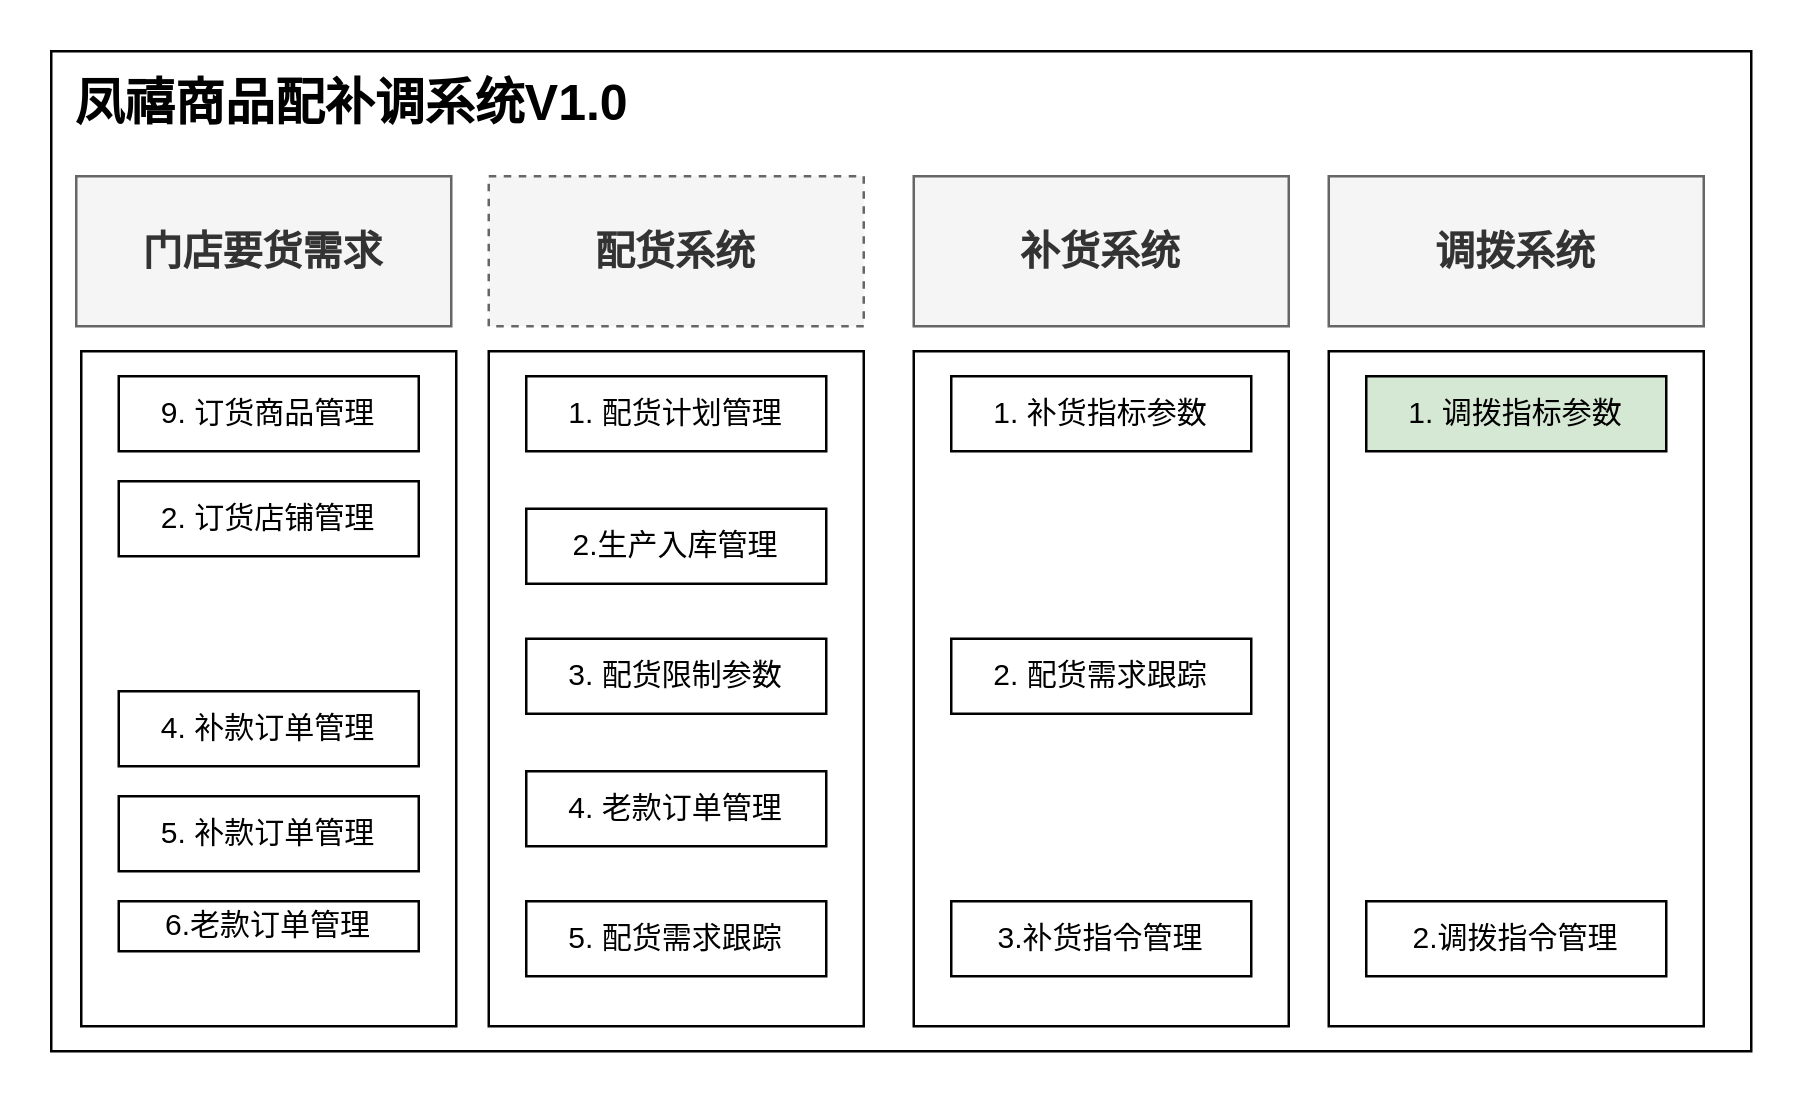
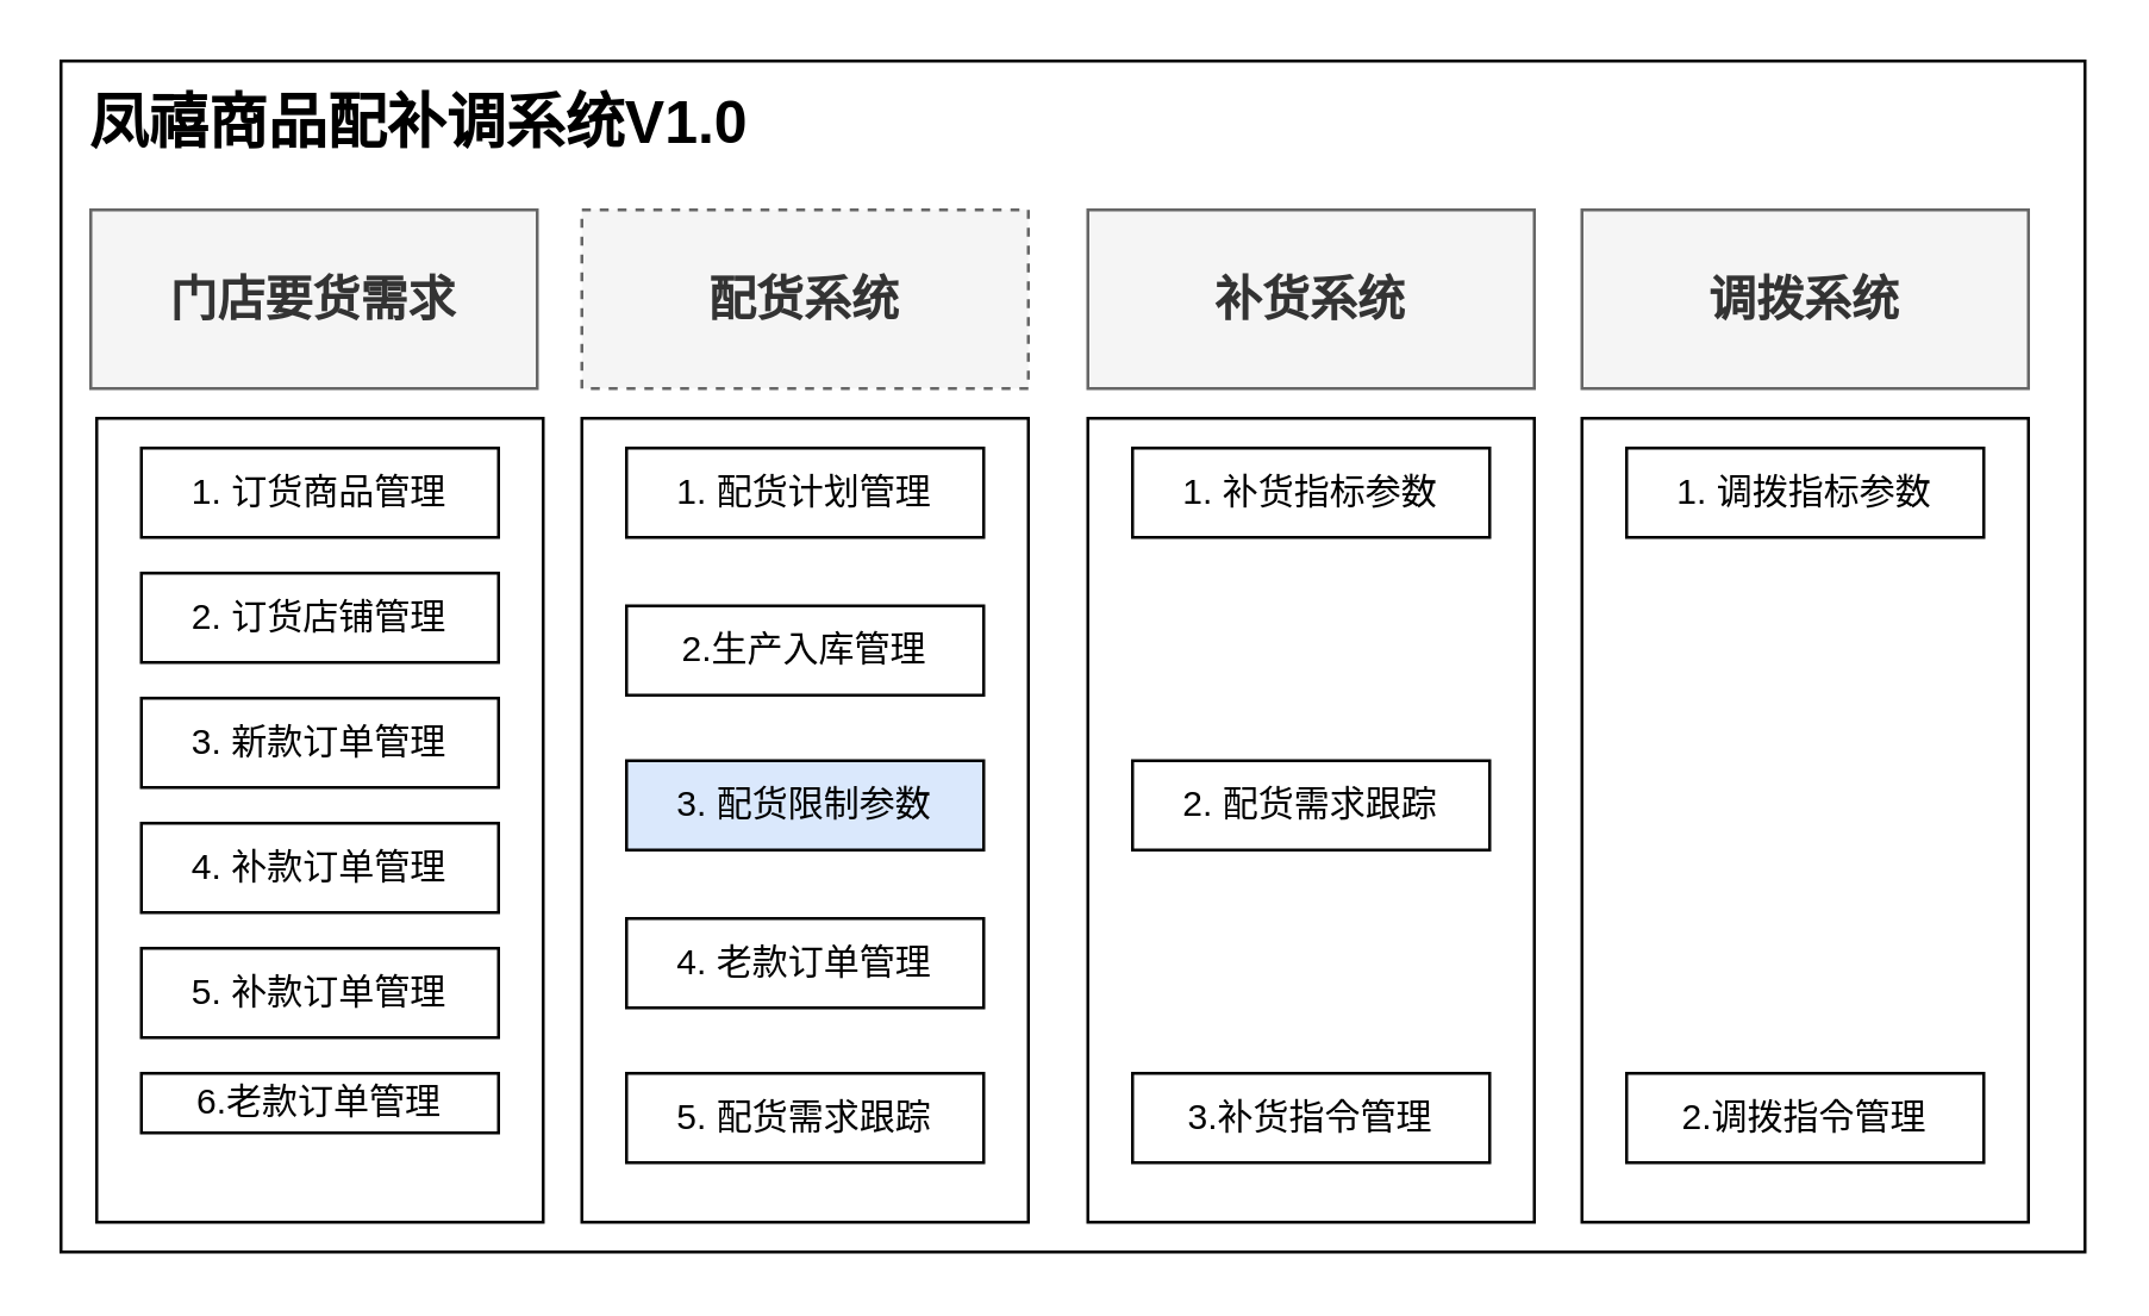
  <mxCell id="0" />
  <mxCell id="1" parent="0" />
  <mxCell id="2" value="" style="rounded=0;whiteSpace=wrap;html=1;" vertex="1" parent="1"><mxGeometry x="20" y="20" width="680" height="400" as="geometry" /></mxCell>
  <mxCell id="3" value="凤禧商品配补调系统V1.0" style="text;html=1;align=center;verticalAlign=middle;resizable=0;points=[];autosize=1;strokeColor=none;fillColor=none;fontSize=20;fontStyle=1" vertex="1" parent="1"><mxGeometry x="20" y="20" width="240" height="40" as="geometry" /></mxCell>
  <mxCell id="4" value="门店要货需求" style="rounded=0;whiteSpace=wrap;html=1;fontStyle=1;fontSize=16;fillColor=#f5f5f5;strokeColor=#666666;fontColor=#333333;" vertex="1" parent="1"><mxGeometry x="30" y="70" width="150" height="60" as="geometry" /></mxCell>
  <mxCell id="5" value="" style="rounded=0;whiteSpace=wrap;html=1;" vertex="1" parent="1"><mxGeometry x="32" y="140" width="150" height="270" as="geometry" /></mxCell>
- <mxCell id="6" value="9. 订货商品管理" style="rounded=0;whiteSpace=wrap;html=1;flipV=1;flipH=1;" vertex="1" parent="1"><mxGeometry x="47" y="150" width="120" height="30" as="geometry" /></mxCell>
+ <mxCell id="6" value="1. 订货商品管理" style="rounded=0;whiteSpace=wrap;html=1;flipV=1;flipH=1;" vertex="1" parent="1"><mxGeometry x="47" y="150" width="120" height="30" as="geometry" /></mxCell>
  <mxCell id="7" value="2. 订货店铺管理" style="rounded=0;whiteSpace=wrap;html=1;flipV=1;flipH=1;" vertex="1" parent="1"><mxGeometry x="47" y="192" width="120" height="30" as="geometry" /></mxCell>
+ <mxCell id="8" value="3. 新款订单管理" style="rounded=0;whiteSpace=wrap;html=1;flipV=1;flipH=1;" vertex="1" parent="1"><mxGeometry x="47" y="234" width="120" height="30" as="geometry" /></mxCell>
  <mxCell id="9" value="4. 补款订单管理" style="rounded=0;whiteSpace=wrap;html=1;flipV=1;flipH=1;" vertex="1" parent="1"><mxGeometry x="47" y="276" width="120" height="30" as="geometry" /></mxCell>
  <mxCell id="10" value="5. 补款订单管理" style="rounded=0;whiteSpace=wrap;html=1;flipV=1;flipH=1;" vertex="1" parent="1"><mxGeometry x="47" y="318" width="120" height="30" as="geometry" /></mxCell>
  <mxCell id="11" value="6.老款订单管理" style="rounded=0;whiteSpace=wrap;html=1;flipV=1;flipH=1;" vertex="1" parent="1"><mxGeometry x="47" y="360" width="120" height="20" as="geometry" /></mxCell>
  <mxCell id="12" value="配货系统" style="rounded=0;whiteSpace=wrap;html=1;fontStyle=1;fontSize=16;fillColor=#f5f5f5;strokeColor=#666666;fontColor=#333333;dashed=1;" vertex="1" parent="1"><mxGeometry x="195" y="70" width="150" height="60" as="geometry" /></mxCell>
  <mxCell id="13" value="补货系统" style="rounded=0;whiteSpace=wrap;html=1;fontStyle=1;fontSize=16;fillColor=#f5f5f5;strokeColor=#666666;fontColor=#333333;" vertex="1" parent="1"><mxGeometry x="365" y="70" width="150" height="60" as="geometry" /></mxCell>
  <mxCell id="14" value="调拨系统" style="rounded=0;whiteSpace=wrap;html=1;fontStyle=1;fontSize=16;fillColor=#f5f5f5;strokeColor=#666666;fontColor=#333333;" vertex="1" parent="1"><mxGeometry x="531" y="70" width="150" height="60" as="geometry" /></mxCell>
  <mxCell id="15" value="" style="rounded=0;whiteSpace=wrap;html=1;" vertex="1" parent="1"><mxGeometry x="195" y="140" width="150" height="270" as="geometry" /></mxCell>
  <mxCell id="16" value="1. 配货计划管理" style="rounded=0;whiteSpace=wrap;html=1;" vertex="1" parent="1"><mxGeometry x="210" y="150" width="120" height="30" as="geometry" /></mxCell>
  <mxCell id="17" value="2.生产入库管理" style="rounded=0;whiteSpace=wrap;html=1;" vertex="1" parent="1"><mxGeometry x="210" y="203" width="120" height="30" as="geometry" /></mxCell>
- <mxCell id="18" value="3. 配货限制参数" style="rounded=0;whiteSpace=wrap;html=1;" vertex="1" parent="1"><mxGeometry x="210" y="255" width="120" height="30" as="geometry" /></mxCell>
+ <mxCell id="18" value="3. 配货限制参数" style="rounded=0;whiteSpace=wrap;html=1;fillColor=#dae8fc;" vertex="1" parent="1"><mxGeometry x="210" y="255" width="120" height="30" as="geometry" /></mxCell>
  <mxCell id="19" value="4. 老款订单管理" style="rounded=0;whiteSpace=wrap;html=1;" vertex="1" parent="1"><mxGeometry x="210" y="308" width="120" height="30" as="geometry" /></mxCell>
  <mxCell id="20" value="5. 配货需求跟踪" style="rounded=0;whiteSpace=wrap;html=1;" vertex="1" parent="1"><mxGeometry x="210" y="360" width="120" height="30" as="geometry" /></mxCell>
  <mxCell id="21" value="" style="rounded=0;whiteSpace=wrap;html=1;" vertex="1" parent="1"><mxGeometry x="365" y="140" width="150" height="270" as="geometry" /></mxCell>
  <mxCell id="22" value="1. 补货指标参数" style="rounded=0;whiteSpace=wrap;html=1;" vertex="1" parent="1"><mxGeometry x="380" y="150" width="120" height="30" as="geometry" /></mxCell>
  <mxCell id="23" value="3.补货指令管理" style="rounded=0;whiteSpace=wrap;html=1;" vertex="1" parent="1"><mxGeometry x="380" y="360" width="120" height="30" as="geometry" /></mxCell>
  <mxCell id="24" value="2. 配货需求跟踪" style="rounded=0;whiteSpace=wrap;html=1;" vertex="1" parent="1"><mxGeometry x="380" y="255" width="120" height="30" as="geometry" /></mxCell>
  <mxCell id="25" value="" style="rounded=0;whiteSpace=wrap;html=1;" vertex="1" parent="1"><mxGeometry x="531" y="140" width="150" height="270" as="geometry" /></mxCell>
- <mxCell id="26" value="1. 调拨指标参数" style="rounded=0;whiteSpace=wrap;html=1;fillColor=#d5e8d4;" vertex="1" parent="1"><mxGeometry x="546" y="150" width="120" height="30" as="geometry" /></mxCell>
+ <mxCell id="26" value="1. 调拨指标参数" style="rounded=0;whiteSpace=wrap;html=1;" vertex="1" parent="1"><mxGeometry x="546" y="150" width="120" height="30" as="geometry" /></mxCell>
  <mxCell id="27" value="2.调拨指令管理" style="rounded=0;whiteSpace=wrap;html=1;" vertex="1" parent="1"><mxGeometry x="546" y="360" width="120" height="30" as="geometry" /></mxCell>
